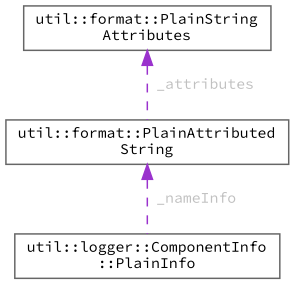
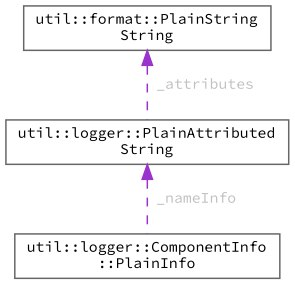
  digraph {
    fontname="Source Code Pro"
    node [color=gray40 fillcolor=white fontname="Source Code Pro" fontsize=10 shape=box style=filled]
    edge [color=darkorchid3 dir=back fontcolor=grey fontname="Source Code Pro" fontsize=10 labelfontname=Helvetica labelfontsize=10 style=dashed]
    n1 [height=0.2 label="util::logger::ComponentInfo\l::PlainInfo" width=0.4]
-   n2 [height=0.2 label="util::format::PlainAttributed\lString" width=0.4]
-   n3 [height=0.2 label="util::format::PlainString\lAttributes" width=0.4]
+   n2 [height=0.2 label="util::logger::PlainAttributed\lString" width=0.4]
+   n3 [height=0.2 label="util::format::PlainString\lString" width=0.4]
    n2 -> n1 [label=" _nameInfo"]
    n3 -> n2 [label=" _attributes"]
  }
